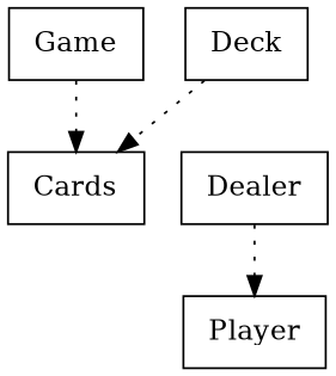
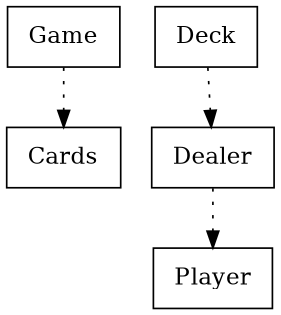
  digraph {
    node [shape=box]
    edge [style=dotted]
    n1 [label=" Cards "]
    n2 [label=" Dealer "]
    n3 [label=" Player "]
    n4 [label=" Deck "]
    n5 [label=" Game "]
    n2 -> n3
-   n4 -> n1
+   n4 -> n2
    n5 -> n1
  }
